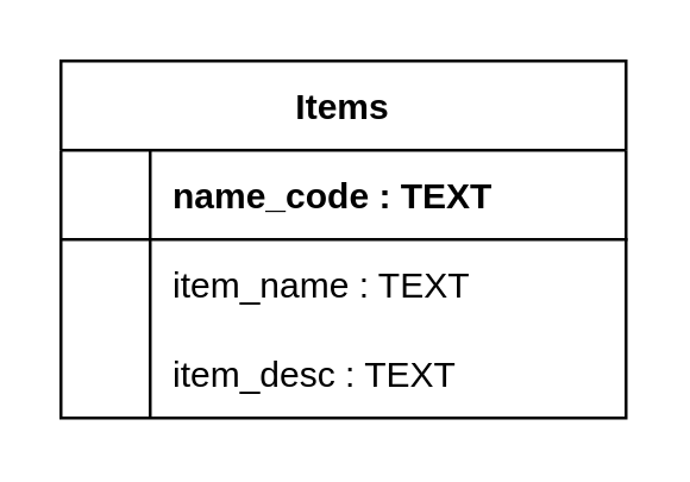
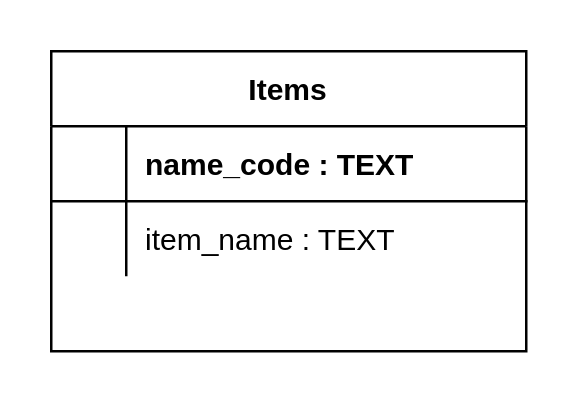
  <mxCell id="0" />
  <mxCell id="1" parent="0" />
  <mxCell id="2" value="Items" style="shape=table;startSize=30;container=1;collapsible=1;childLayout=tableLayout;fixedRows=1;rowLines=0;fontStyle=1;align=center;resizeLast=1;columnLines=1;horizontal=1;arcSize=15;" vertex="1" parent="1"><mxGeometry x="20" y="20" width="190" height="120" as="geometry" /></mxCell>
  <mxCell id="3" value="" style="shape=partialRectangle;collapsible=0;dropTarget=0;pointerEvents=0;fillColor=none;top=0;left=0;bottom=1;right=0;points=[[0,0.5],[1,0.5]];portConstraint=eastwest;" vertex="1" parent="2"><mxGeometry y="30" width="190" height="30" as="geometry" /></mxCell>
  <mxCell id="4" value="name_code : TEXT" style="shape=partialRectangle;connectable=0;fillColor=none;top=0;left=0;bottom=0;right=0;align=left;spacingLeft=6;fontStyle=1;overflow=hidden;" vertex="1" parent="3"><mxGeometry x="30" width="160" height="30" as="geometry" /></mxCell>
  <mxCell id="5" value="" style="shape=partialRectangle;collapsible=0;dropTarget=0;pointerEvents=0;fillColor=none;top=0;left=0;bottom=0;right=0;points=[[0,0.5],[1,0.5]];portConstraint=eastwest;" vertex="1" parent="2"><mxGeometry y="60" width="190" height="30" as="geometry" /></mxCell>
  <mxCell id="6" value="" style="shape=partialRectangle;connectable=0;fillColor=none;top=0;left=0;bottom=0;right=0;editable=1;overflow=hidden;" vertex="1" parent="5"><mxGeometry width="30" height="30" as="geometry" /></mxCell>
  <mxCell id="7" value="item_name : TEXT" style="shape=partialRectangle;connectable=0;fillColor=none;top=0;left=0;bottom=0;right=0;align=left;spacingLeft=6;overflow=hidden;" vertex="1" parent="5"><mxGeometry x="30" width="160" height="30" as="geometry" /></mxCell>
  <mxCell id="8" value="" style="shape=partialRectangle;collapsible=0;dropTarget=0;pointerEvents=0;fillColor=none;top=0;left=0;bottom=0;right=0;points=[[0,0.5],[1,0.5]];portConstraint=eastwest;" vertex="1" parent="2"><mxGeometry y="90" width="190" height="30" as="geometry" /></mxCell>
  <mxCell id="9" value="" style="shape=partialRectangle;connectable=0;fillColor=none;top=0;left=0;bottom=0;right=0;editable=1;overflow=hidden;" vertex="1" parent="8"><mxGeometry width="30" height="30" as="geometry" /></mxCell>
- <mxCell id="10" value="item_desc : TEXT" style="shape=partialRectangle;connectable=0;fillColor=none;top=0;left=0;bottom=0;right=0;align=left;spacingLeft=6;overflow=hidden;" vertex="1" parent="8"><mxGeometry x="30" width="160" height="30" as="geometry" /></mxCell>
